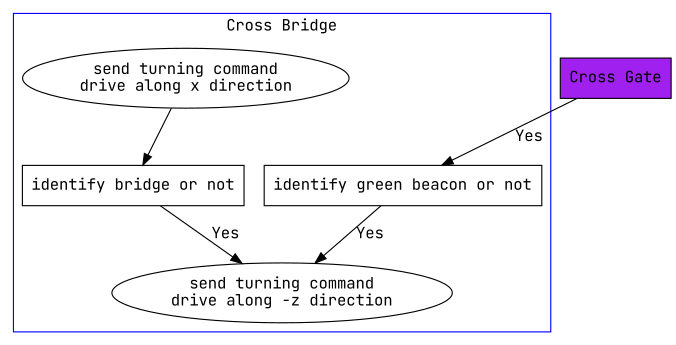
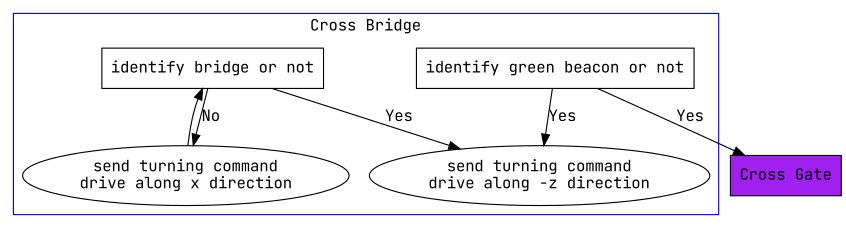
  digraph {
    compound=true
    fontname="JetBrains Mono"
    node [fontname="JetBrains Mono" shape=box]
    edge [fontname="JetBrains Mono"]
    "identify bridge or not"
    "send turning command\ndrive along x direction" [shape=""]
    "send turning command\ndrive along -z direction" [shape=""]
    "identify green beacon or not"
    "Cross Gate" [fillcolor=purple style=filled]
    subgraph cluster_1 {
      color=blue
      label="Cross Bridge"
      "identify bridge or not"
      "send turning command\ndrive along x direction"
      "send turning command\ndrive along -z direction"
      "identify green beacon or not"
    }
+   "identify bridge or not" -> "send turning command\ndrive along x direction" [label=No]
    "identify bridge or not" -> "send turning command\ndrive along -z direction" [label=Yes]
    "send turning command\ndrive along x direction" -> "identify bridge or not"
    "identify green beacon or not" -> "send turning command\ndrive along -z direction" [label=Yes]
-   "Cross Gate" -> "identify green beacon or not" [label=Yes]
+   "identify green beacon or not" -> "Cross Gate" [label=Yes]
  }
